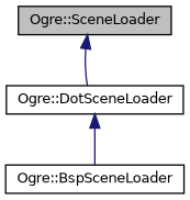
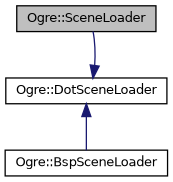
  digraph {
    node [color=black fontname=Helvetica fontsize=10 shape=record]
    edge [color=midnightblue dir=back fontname=Helvetica fontsize=10 labelfontname=Helvetica labelfontsize=10 style=solid]
    n1 [fillcolor=grey75 fontcolor=black height=0.2 label="Ogre::SceneLoader" style=filled width=0.4]
    n2 [height=0.2 label="Ogre::DotSceneLoader" width=0.4]
    n3 [height=0.2 label="Ogre::BspSceneLoader" width=0.4]
-   n1 -> n2
+   n2 -> n1
    n2 -> n3
  }
